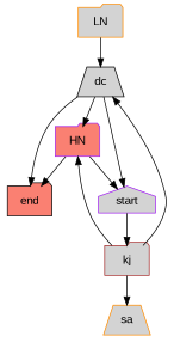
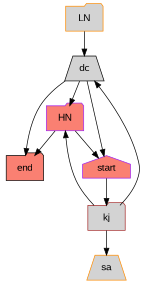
  digraph {
    fontname="Liberation Sans"
    node [color=black fillcolor=lightgrey fontname="Liberation Sans" shape=folder style=filled]
    edge [fontname="Liberation Sans"]
    dc [shape=trapezium]
    end [fillcolor=salmon]
    HN [color=purple fillcolor=salmon]
-   start [color=purple shape=house]
+   start [color=purple fillcolor=salmon shape=house]
    kj [color=brown]
    sa [color=darkorange shape=trapezium]
    LN [color=darkorange]
    dc -> end
    dc -> HN
    dc -> start
    HN -> end
    HN -> start
    start -> kj
    kj -> dc
    kj -> HN
    kj -> sa
    LN -> dc
  }
